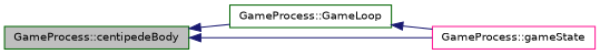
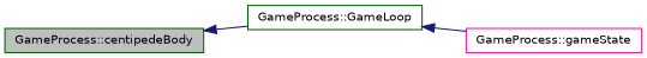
  digraph {
    rankdir=LR
    node [color=darkgreen fillcolor=white fontname=Helvetica fontsize=10 shape=record style=filled]
    edge [color=midnightblue dir=back fontname=Helvetica fontsize=10 labelfontname=Helvetica labelfontsize=10 style=solid]
    n1 [fillcolor=grey75 fontcolor=black height=0.2 label="GameProcess::centipedeBody" width=0.4]
    n2 [height=0.2 label="GameProcess::GameLoop" width=0.4]
    n3 [color=deeppink height=0.2 label="GameProcess::gameState" width=0.4]
    n1 -> n2
-   n1 -> n3
    n2 -> n3
  }
